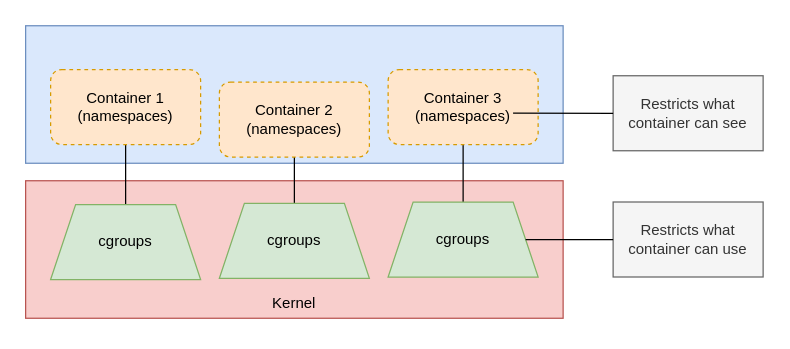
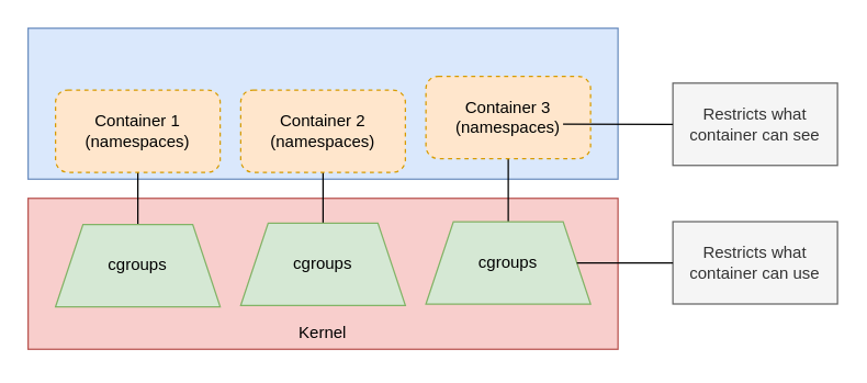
  <mxCell id="0" />
  <mxCell id="1" parent="0" />
  <mxCell id="2" value="" style="rounded=0;whiteSpace=wrap;html=1;fillColor=#dae8fc;strokeColor=#6c8ebf;" vertex="1" parent="1"><mxGeometry x="20" y="20" width="430" height="110" as="geometry" /></mxCell>
  <mxCell id="3" value="" style="rounded=0;whiteSpace=wrap;html=1;fillColor=#f8cecc;strokeColor=#b85450;" vertex="1" parent="1"><mxGeometry x="20" y="144" width="430" height="110" as="geometry" /></mxCell>
  <mxCell id="4" style="edgeStyle=orthogonalEdgeStyle;rounded=0;orthogonalLoop=1;jettySize=auto;html=1;entryX=0.5;entryY=0;entryDx=0;entryDy=0;endArrow=none;endFill=0;" edge="1" parent="1" source="5" target="11"><mxGeometry relative="1" as="geometry" /></mxCell>
- <mxCell id="5" value="&lt;div&gt;Container 1&lt;/div&gt;&lt;div&gt;(namespaces)&lt;br&gt;&lt;/div&gt;" style="rounded=1;whiteSpace=wrap;html=1;dashed=1;fillColor=#ffe6cc;strokeColor=#d79b00;" vertex="1" parent="1"><mxGeometry x="40" y="55" width="120" height="60" as="geometry" /></mxCell>
+ <mxCell id="5" value="&lt;div&gt;Container 1&lt;/div&gt;&lt;div&gt;(namespaces)&lt;br&gt;&lt;/div&gt;" style="rounded=1;whiteSpace=wrap;html=1;dashed=1;fillColor=#ffe6cc;strokeColor=#d79b00;" vertex="1" parent="1"><mxGeometry x="40" y="65" width="120" height="60" as="geometry" /></mxCell>
  <mxCell id="6" style="edgeStyle=orthogonalEdgeStyle;rounded=0;orthogonalLoop=1;jettySize=auto;html=1;entryX=0.5;entryY=0;entryDx=0;entryDy=0;endArrow=none;endFill=0;" edge="1" parent="1" source="7" target="12"><mxGeometry relative="1" as="geometry" /></mxCell>
  <mxCell id="7" value="&lt;div&gt;Container 2&lt;br&gt;&lt;/div&gt;&lt;div&gt;(namespaces)&lt;br&gt;&lt;/div&gt;" style="rounded=1;whiteSpace=wrap;html=1;dashed=1;fillColor=#ffe6cc;strokeColor=#d79b00;" vertex="1" parent="1"><mxGeometry x="175" y="65" width="120" height="60" as="geometry" /></mxCell>
  <mxCell id="8" style="edgeStyle=orthogonalEdgeStyle;rounded=0;orthogonalLoop=1;jettySize=auto;html=1;entryX=0.5;entryY=0;entryDx=0;entryDy=0;endArrow=none;endFill=0;" edge="1" parent="1" source="9" target="13"><mxGeometry relative="1" as="geometry" /></mxCell>
  <mxCell id="9" value="&lt;div&gt;Container 3&lt;br&gt;&lt;/div&gt;&lt;div&gt;(namespaces)&lt;br&gt;&lt;/div&gt;" style="rounded=1;whiteSpace=wrap;html=1;dashed=1;fillColor=#ffe6cc;strokeColor=#d79b00;" vertex="1" parent="1"><mxGeometry x="310" y="55" width="120" height="60" as="geometry" /></mxCell>
  <mxCell id="10" value="Kernel" style="text;html=1;strokeColor=none;fillColor=none;align=center;verticalAlign=middle;whiteSpace=wrap;rounded=0;dashed=1;" vertex="1" parent="1"><mxGeometry x="205" y="227" width="60" height="30" as="geometry" /></mxCell>
  <mxCell id="11" value="cgroups" style="shape=trapezoid;perimeter=trapezoidPerimeter;whiteSpace=wrap;html=1;fixedSize=1;fillColor=#d5e8d4;strokeColor=#82b366;" vertex="1" parent="1"><mxGeometry x="40" y="163" width="120" height="60" as="geometry" /></mxCell>
  <mxCell id="12" value="cgroups" style="shape=trapezoid;perimeter=trapezoidPerimeter;whiteSpace=wrap;html=1;fixedSize=1;fillColor=#d5e8d4;strokeColor=#82b366;" vertex="1" parent="1"><mxGeometry x="175" y="162" width="120" height="60" as="geometry" /></mxCell>
  <mxCell id="13" value="cgroups" style="shape=trapezoid;perimeter=trapezoidPerimeter;whiteSpace=wrap;html=1;fixedSize=1;fillColor=#d5e8d4;strokeColor=#82b366;" vertex="1" parent="1"><mxGeometry x="310" y="161" width="120" height="60" as="geometry" /></mxCell>
  <mxCell id="14" value="Restricts what container can see" style="rounded=0;whiteSpace=wrap;html=1;fillColor=#f5f5f5;fontColor=#333333;strokeColor=#666666;" vertex="1" parent="1"><mxGeometry x="490" y="60" width="120" height="60" as="geometry" /></mxCell>
  <mxCell id="15" value="" style="endArrow=none;html=1;rounded=0;exitX=0.833;exitY=0.583;exitDx=0;exitDy=0;entryX=0;entryY=0.5;entryDx=0;entryDy=0;exitPerimeter=0;" edge="1" parent="1" source="9" target="14"><mxGeometry width="50" height="50" relative="1" as="geometry"><mxPoint x="490" y="64" as="sourcePoint" /><mxPoint x="540" y="14" as="targetPoint" /></mxGeometry></mxCell>
  <mxCell id="16" value="Restricts what container can use" style="rounded=0;whiteSpace=wrap;html=1;fillColor=#f5f5f5;fontColor=#333333;strokeColor=#666666;" vertex="1" parent="1"><mxGeometry x="490" y="161" width="120" height="60" as="geometry" /></mxCell>
  <mxCell id="17" value="" style="endArrow=none;html=1;rounded=0;entryX=0;entryY=0.5;entryDx=0;entryDy=0;" edge="1" parent="1" target="16"><mxGeometry width="50" height="50" relative="1" as="geometry"><mxPoint x="420" y="191" as="sourcePoint" /><mxPoint x="540" y="119" as="targetPoint" /></mxGeometry></mxCell>
